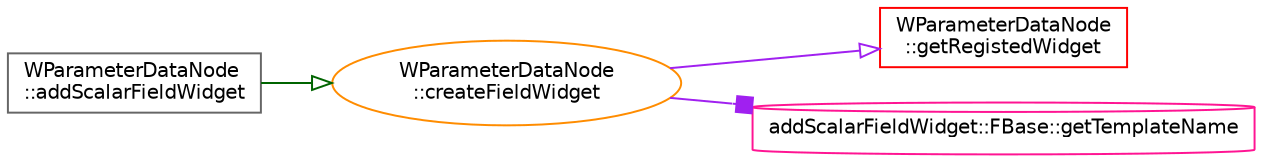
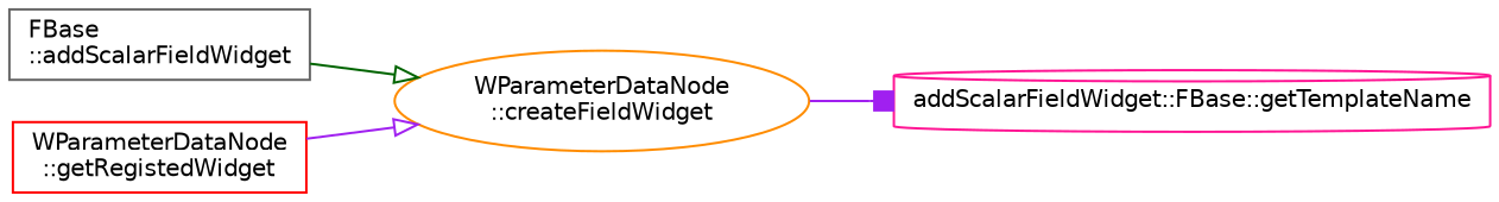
  digraph {
    rankdir=LR
    node [fillcolor=white fontname=Helvetica fontsize=10 shape=box style=filled]
    edge [arrowhead=onormal color=purple fontname=Helvetica fontsize=10 labelfontname=Helvetica labelfontsize=10 style=solid]
-   n1 [color=gray40 height=0.2 label="WParameterDataNode\l::addScalarFieldWidget" width=0.4]
+   n1 [color=gray40 height=0.2 label="FBase\l::addScalarFieldWidget" width=0.4]
    n2 [color=darkorange height=0.2 label="WParameterDataNode\l::createFieldWidget" shape=ellipse width=0.4]
    n3 [color=red height=0.2 label="WParameterDataNode\l::getRegistedWidget" width=0.4]
    n4 [color=deeppink height=0.2 label="addScalarFieldWidget::FBase::getTemplateName" shape=cylinder width=0.4]
    n1 -> n2 [color=darkgreen]
-   n2 -> n3
+   n3 -> n2
    n2 -> n4 [arrowhead=box]
  }
